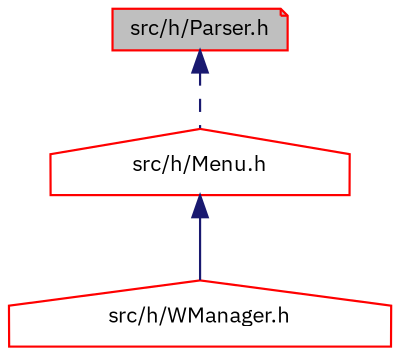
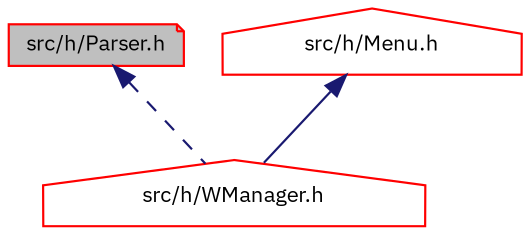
  digraph {
    fontname="IBM Plex Sans"
    node [color=red fillcolor=white fontname="IBM Plex Sans" fontsize=10 shape=house style=filled]
    edge [color=midnightblue dir=back fontname="IBM Plex Sans" fontsize=10 labelfontname=Helvetica labelfontsize=10]
    n1 [fillcolor=grey75 fontcolor=black height=0.2 label="src/h/Parser.h" shape=note width=0.4]
    n2 [height=0.2 label="src/h/WManager.h" width=0.4]
    n3 [height=0.2 label="src/h/Menu.h" width=0.4]
-   n1 -> n3 [style=dashed]
+   n1 -> n2 [style=dashed]
    n3 -> n2 [style=solid]
  }
